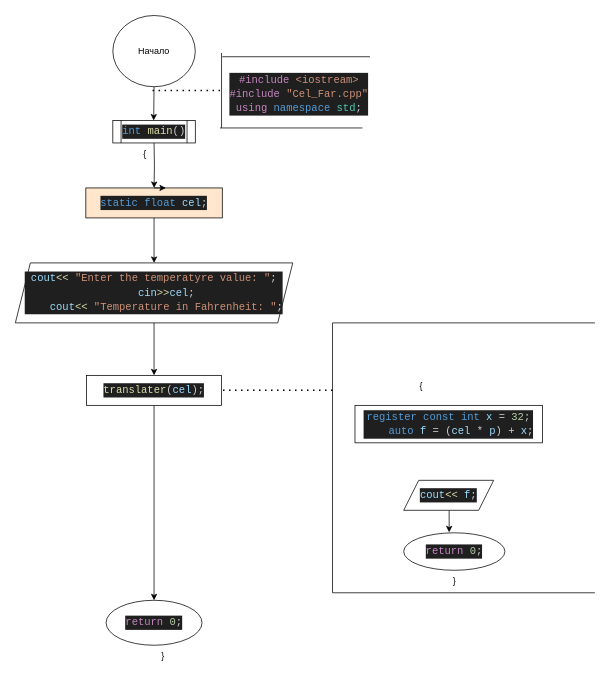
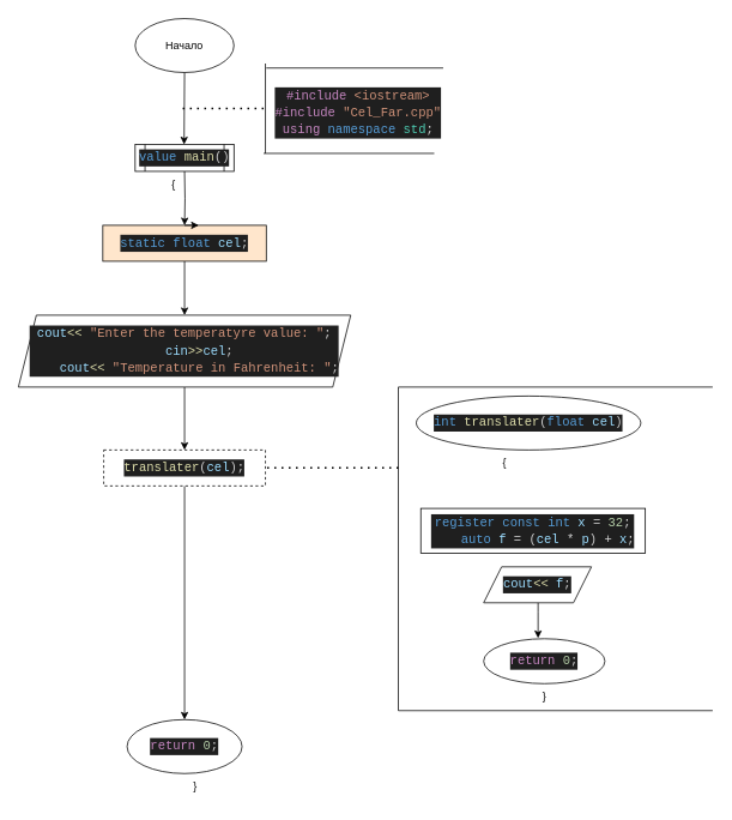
  <mxCell id="0" />
  <mxCell id="1" parent="0" />
  <mxCell id="2" style="edgeStyle=orthogonalEdgeStyle;rounded=0;orthogonalLoop=1;jettySize=auto;html=1;entryX=0.5;entryY=0;entryDx=0;entryDy=0;exitX=0.5;exitY=1;exitDx=0;exitDy=0;" parent="1" source="26" edge="1"><mxGeometry relative="1" as="geometry"><mxPoint x="204.5" y="110" as="sourcePoint" /><mxPoint x="204.5" y="160" as="targetPoint" /></mxGeometry></mxCell>
  <mxCell id="3" style="edgeStyle=orthogonalEdgeStyle;rounded=0;orthogonalLoop=1;jettySize=auto;html=1;entryX=0.5;entryY=0;entryDx=0;entryDy=0;" parent="1" source="4" target="9" edge="1"><mxGeometry relative="1" as="geometry" /></mxCell>
  <mxCell id="4" value="&lt;div style=&quot;color: rgb(204, 204, 204); background-color: rgb(31, 31, 31); font-family: Consolas, &amp;quot;Courier New&amp;quot;, monospace; font-size: 14px; line-height: 19px; white-space: pre;&quot;&gt;&lt;span style=&quot;color: #569cd6;&quot;&gt;static&lt;/span&gt; &lt;span style=&quot;color: #569cd6;&quot;&gt;float&lt;/span&gt; &lt;span style=&quot;color: #9cdcfe;&quot;&gt;cel&lt;/span&gt;;&lt;/div&gt;" style="rounded=0;whiteSpace=wrap;html=1;fillColor=#ffe6cc;" parent="1" vertex="1"><mxGeometry x="114" y="250" width="182" height="40" as="geometry" /></mxCell>
  <mxCell id="5" style="edgeStyle=orthogonalEdgeStyle;rounded=0;orthogonalLoop=1;jettySize=auto;html=1;entryX=0.5;entryY=0;entryDx=0;entryDy=0;" parent="1" target="4" edge="1"><mxGeometry relative="1" as="geometry"><mxPoint x="205" y="190" as="sourcePoint" /></mxGeometry></mxCell>
  <mxCell id="6" style="edgeStyle=orthogonalEdgeStyle;rounded=0;orthogonalLoop=1;jettySize=auto;html=1;exitX=0.5;exitY=0;exitDx=0;exitDy=0;entryX=0.587;entryY=-0.003;entryDx=0;entryDy=0;entryPerimeter=0;" parent="1" source="4" target="4" edge="1"><mxGeometry relative="1" as="geometry" /></mxCell>
  <mxCell id="7" value="{" style="text;html=1;align=center;verticalAlign=middle;whiteSpace=wrap;rounded=0;" parent="1" vertex="1"><mxGeometry x="163" y="190" width="60" height="30" as="geometry" /></mxCell>
  <mxCell id="8" style="edgeStyle=orthogonalEdgeStyle;rounded=0;orthogonalLoop=1;jettySize=auto;html=1;entryX=0.5;entryY=0;entryDx=0;entryDy=0;" parent="1" source="9" target="11" edge="1"><mxGeometry relative="1" as="geometry" /></mxCell>
  <mxCell id="9" value="&lt;div style=&quot;color: rgb(204, 204, 204); background-color: rgb(31, 31, 31); font-family: Consolas, &amp;quot;Courier New&amp;quot;, monospace; font-size: 14px; line-height: 19px; white-space: pre;&quot;&gt;&lt;div&gt;&lt;span style=&quot;color: #9cdcfe;&quot;&gt;cout&lt;/span&gt;&lt;span style=&quot;color: #dcdcaa;&quot;&gt;&amp;lt;&amp;lt;&lt;/span&gt; &lt;span style=&quot;color: #ce9178;&quot;&gt;&quot;Enter the temperatyre value: &quot;&lt;/span&gt;;&lt;/div&gt;&lt;div&gt;&amp;nbsp; &amp;nbsp; &lt;span style=&quot;color: #9cdcfe;&quot;&gt;cin&lt;/span&gt;&lt;span style=&quot;color: #dcdcaa;&quot;&gt;&amp;gt;&amp;gt;&lt;/span&gt;&lt;span style=&quot;color: #9cdcfe;&quot;&gt;cel&lt;/span&gt;;&lt;/div&gt;&lt;div&gt;&amp;nbsp; &amp;nbsp; &lt;span style=&quot;color: #9cdcfe;&quot;&gt;cout&lt;/span&gt;&lt;span style=&quot;color: #dcdcaa;&quot;&gt;&amp;lt;&amp;lt;&lt;/span&gt; &lt;span style=&quot;color: #ce9178;&quot;&gt;&quot;Temperature in Fahrenheit: &quot;&lt;/span&gt;;&lt;/div&gt;&lt;/div&gt;" style="shape=parallelogram;perimeter=parallelogramPerimeter;whiteSpace=wrap;html=1;fixedSize=1;" parent="1" vertex="1"><mxGeometry x="20" y="350" width="370" height="80" as="geometry" /></mxCell>
  <mxCell id="10" style="edgeStyle=orthogonalEdgeStyle;rounded=0;orthogonalLoop=1;jettySize=auto;html=1;entryX=0.5;entryY=0;entryDx=0;entryDy=0;" parent="1" source="11" target="23" edge="1"><mxGeometry relative="1" as="geometry" /></mxCell>
- <mxCell id="11" value="&lt;div style=&quot;color: rgb(204, 204, 204); background-color: rgb(31, 31, 31); font-family: Consolas, &amp;quot;Courier New&amp;quot;, monospace; font-size: 14px; line-height: 19px; white-space: pre;&quot;&gt;&lt;span style=&quot;color: #dcdcaa;&quot;&gt;translater&lt;/span&gt;(&lt;span style=&quot;color: #9cdcfe;&quot;&gt;cel&lt;/span&gt;);&lt;/div&gt;" style="rounded=0;whiteSpace=wrap;html=1;" parent="1" vertex="1"><mxGeometry x="115" y="500" width="180" height="40" as="geometry" /></mxCell>
+ <mxCell id="11" value="&lt;div style=&quot;color: rgb(204, 204, 204); background-color: rgb(31, 31, 31); font-family: Consolas, &amp;quot;Courier New&amp;quot;, monospace; font-size: 14px; line-height: 19px; white-space: pre;&quot;&gt;&lt;span style=&quot;color: #dcdcaa;&quot;&gt;translater&lt;/span&gt;(&lt;span style=&quot;color: #9cdcfe;&quot;&gt;cel&lt;/span&gt;);&lt;/div&gt;" style="rounded=0;whiteSpace=wrap;html=1;dashed=1;" parent="1" vertex="1"><mxGeometry x="115" y="500" width="180" height="40" as="geometry" /></mxCell>
  <mxCell id="12" value="" style="endArrow=none;dashed=1;html=1;dashPattern=1 3;strokeWidth=2;rounded=0;entryX=1;entryY=0.5;entryDx=0;entryDy=0;" parent="1" target="11" edge="1"><mxGeometry width="50" height="50" relative="1" as="geometry"><mxPoint x="443" y="520" as="sourcePoint" /><mxPoint x="213" y="540" as="targetPoint" /><Array as="points" /></mxGeometry></mxCell>
  <mxCell id="13" value="" style="endArrow=none;html=1;rounded=0;" parent="1" edge="1"><mxGeometry width="50" height="50" relative="1" as="geometry"><mxPoint x="443" y="790" as="sourcePoint" /><mxPoint x="443" y="430" as="targetPoint" /></mxGeometry></mxCell>
+ <mxCell id="14" value="&lt;div style=&quot;color: rgb(204, 204, 204); background-color: rgb(31, 31, 31); font-family: Consolas, &amp;quot;Courier New&amp;quot;, monospace; font-size: 14px; line-height: 19px; white-space: pre;&quot;&gt;&lt;span style=&quot;color: #569cd6;&quot;&gt;int&lt;/span&gt; &lt;span style=&quot;color: #dcdcaa;&quot;&gt;translater&lt;/span&gt;(&lt;span style=&quot;color: #569cd6;&quot;&gt;float&lt;/span&gt; &lt;span style=&quot;color: #9cdcfe;&quot;&gt;cel&lt;/span&gt;)&lt;/div&gt;" style="ellipse;whiteSpace=wrap;html=1;" parent="1" vertex="1"><mxGeometry x="463" y="440" width="250" height="60" as="geometry" /></mxCell>
  <mxCell id="15" value="" style="endArrow=none;html=1;rounded=0;" parent="1" edge="1"><mxGeometry width="50" height="50" relative="1" as="geometry"><mxPoint x="443" y="430" as="sourcePoint" /><mxPoint x="793" y="430" as="targetPoint" /></mxGeometry></mxCell>
- <mxCell id="16" value="&lt;div style=&quot;color: rgb(204, 204, 204); background-color: rgb(31, 31, 31); font-family: Consolas, &amp;quot;Courier New&amp;quot;, monospace; font-size: 14px; line-height: 19px; white-space: pre;&quot;&gt;&lt;div&gt;&lt;span style=&quot;color: #569cd6;&quot;&gt;register&lt;/span&gt; &lt;span style=&quot;color: #569cd6;&quot;&gt;const&lt;/span&gt; &lt;span style=&quot;color: #569cd6;&quot;&gt;int&lt;/span&gt; &lt;span style=&quot;color: #9cdcfe;&quot;&gt;x&lt;/span&gt; &lt;span style=&quot;color: #d4d4d4;&quot;&gt;=&lt;/span&gt; &lt;span style=&quot;color: #b5cea8;&quot;&gt;32&lt;/span&gt;;&lt;/div&gt;&lt;div&gt;&amp;nbsp; &amp;nbsp; &lt;span style=&quot;color: #569cd6;&quot;&gt;auto&lt;/span&gt; &lt;span style=&quot;color: #9cdcfe;&quot;&gt;f&lt;/span&gt; &lt;span style=&quot;color: #d4d4d4;&quot;&gt;=&lt;/span&gt; (&lt;span style=&quot;color: #9cdcfe;&quot;&gt;cel&lt;/span&gt; &lt;span style=&quot;color: #d4d4d4;&quot;&gt;*&lt;/span&gt; &lt;span style=&quot;color: #9cdcfe;&quot;&gt;p&lt;/span&gt;) &lt;span style=&quot;color: #d4d4d4;&quot;&gt;+&lt;/span&gt; &lt;span style=&quot;color: #9cdcfe;&quot;&gt;x&lt;/span&gt;;&lt;/div&gt;&lt;/div&gt;" style="rounded=0;whiteSpace=wrap;html=1;" parent="1" vertex="1"><mxGeometry x="473" y="540" width="250" height="50" as="geometry" /></mxCell>
+ <mxCell id="16" value="&lt;div style=&quot;color: rgb(204, 204, 204); background-color: rgb(31, 31, 31); font-family: Consolas, &amp;quot;Courier New&amp;quot;, monospace; font-size: 14px; line-height: 19px; white-space: pre;&quot;&gt;&lt;div&gt;&lt;span style=&quot;color: #569cd6;&quot;&gt;register&lt;/span&gt; &lt;span style=&quot;color: #569cd6;&quot;&gt;const&lt;/span&gt; &lt;span style=&quot;color: #569cd6;&quot;&gt;int&lt;/span&gt; &lt;span style=&quot;color: #9cdcfe;&quot;&gt;x&lt;/span&gt; &lt;span style=&quot;color: #d4d4d4;&quot;&gt;=&lt;/span&gt; &lt;span style=&quot;color: #b5cea8;&quot;&gt;32&lt;/span&gt;;&lt;/div&gt;&lt;div&gt;&amp;nbsp; &amp;nbsp; &lt;span style=&quot;color: #569cd6;&quot;&gt;auto&lt;/span&gt; &lt;span style=&quot;color: #9cdcfe;&quot;&gt;f&lt;/span&gt; &lt;span style=&quot;color: #d4d4d4;&quot;&gt;=&lt;/span&gt; (&lt;span style=&quot;color: #9cdcfe;&quot;&gt;cel&lt;/span&gt; &lt;span style=&quot;color: #d4d4d4;&quot;&gt;*&lt;/span&gt; &lt;span style=&quot;color: #9cdcfe;&quot;&gt;p&lt;/span&gt;) &lt;span style=&quot;color: #d4d4d4;&quot;&gt;+&lt;/span&gt; &lt;span style=&quot;color: #9cdcfe;&quot;&gt;x&lt;/span&gt;;&lt;/div&gt;&lt;/div&gt;" style="rounded=0;whiteSpace=wrap;html=1;" parent="1" vertex="1"><mxGeometry x="468" y="565" width="250" height="50" as="geometry" /></mxCell>
  <mxCell id="17" value="{" style="text;html=1;align=center;verticalAlign=middle;whiteSpace=wrap;rounded=0;" parent="1" vertex="1"><mxGeometry x="540" y="500" width="43" height="30" as="geometry" /></mxCell>
  <mxCell id="18" style="edgeStyle=orthogonalEdgeStyle;rounded=0;orthogonalLoop=1;jettySize=auto;html=1;entryX=0.449;entryY=-0.012;entryDx=0;entryDy=0;entryPerimeter=0;" parent="1" source="19" target="20" edge="1"><mxGeometry relative="1" as="geometry"><mxPoint x="598" y="690" as="targetPoint" /><Array as="points"><mxPoint x="598" y="680" /></Array></mxGeometry></mxCell>
- <mxCell id="19" value="&lt;div style=&quot;color: rgb(204, 204, 204); background-color: rgb(31, 31, 31); font-family: Consolas, &amp;quot;Courier New&amp;quot;, monospace; font-size: 14px; line-height: 19px; white-space: pre;&quot;&gt;&lt;span style=&quot;color: #9cdcfe;&quot;&gt;cout&lt;/span&gt;&lt;span style=&quot;color: #dcdcaa;&quot;&gt;&amp;lt;&amp;lt;&lt;/span&gt; &lt;span style=&quot;color: #9cdcfe;&quot;&gt;f&lt;/span&gt;;&lt;/div&gt;" style="shape=parallelogram;perimeter=parallelogramPerimeter;whiteSpace=wrap;html=1;fixedSize=1;" parent="1" vertex="1"><mxGeometry x="538" y="640" width="120" height="40" as="geometry" /></mxCell>
+ <mxCell id="19" value="&lt;div style=&quot;color: rgb(204, 204, 204); background-color: rgb(31, 31, 31); font-family: Consolas, &amp;quot;Courier New&amp;quot;, monospace; font-size: 14px; line-height: 19px; white-space: pre;&quot;&gt;&lt;span style=&quot;color: #9cdcfe;&quot;&gt;cout&lt;/span&gt;&lt;span style=&quot;color: #dcdcaa;&quot;&gt;&amp;lt;&amp;lt;&lt;/span&gt; &lt;span style=&quot;color: #9cdcfe;&quot;&gt;f&lt;/span&gt;;&lt;/div&gt;" style="shape=parallelogram;perimeter=parallelogramPerimeter;whiteSpace=wrap;html=1;fixedSize=1;" parent="1" vertex="1"><mxGeometry x="538" y="630" width="120" height="40" as="geometry" /></mxCell>
  <mxCell id="20" value="&lt;div style=&quot;color: rgb(204, 204, 204); background-color: rgb(31, 31, 31); font-family: Consolas, &amp;quot;Courier New&amp;quot;, monospace; font-size: 14px; line-height: 19px; white-space: pre;&quot;&gt;&lt;span style=&quot;color: #c586c0;&quot;&gt;return&lt;/span&gt; &lt;span style=&quot;color: #b5cea8;&quot;&gt;0&lt;/span&gt;;&lt;/div&gt;" style="ellipse;whiteSpace=wrap;html=1;" parent="1" vertex="1"><mxGeometry x="538" y="710" width="135" height="50" as="geometry" /></mxCell>
  <mxCell id="21" value="}" style="text;html=1;align=center;verticalAlign=middle;whiteSpace=wrap;rounded=0;" parent="1" vertex="1"><mxGeometry x="575.5" y="760" width="60" height="30" as="geometry" /></mxCell>
  <mxCell id="22" value="" style="endArrow=none;html=1;rounded=0;" parent="1" edge="1"><mxGeometry width="50" height="50" relative="1" as="geometry"><mxPoint x="443" y="790" as="sourcePoint" /><mxPoint x="793" y="790" as="targetPoint" /></mxGeometry></mxCell>
  <mxCell id="23" value="&lt;div style=&quot;color: rgb(204, 204, 204); background-color: rgb(31, 31, 31); font-family: Consolas, &amp;quot;Courier New&amp;quot;, monospace; font-size: 14px; line-height: 19px; white-space: pre;&quot;&gt;&lt;span style=&quot;color: #c586c0;&quot;&gt;return&lt;/span&gt; &lt;span style=&quot;color: #b5cea8;&quot;&gt;0&lt;/span&gt;;&lt;/div&gt;" style="ellipse;whiteSpace=wrap;html=1;" parent="1" vertex="1"><mxGeometry x="141" y="800" width="128" height="60" as="geometry" /></mxCell>
  <mxCell id="24" value="}" style="text;html=1;align=center;verticalAlign=middle;whiteSpace=wrap;rounded=0;" parent="1" vertex="1"><mxGeometry x="187" y="860" width="60" height="30" as="geometry" /></mxCell>
- <mxCell id="25" value="&lt;div style=&quot;color: rgb(204, 204, 204); background-color: rgb(31, 31, 31); font-family: Consolas, &amp;quot;Courier New&amp;quot;, monospace; font-size: 14px; line-height: 19px; white-space: pre;&quot;&gt;&lt;span style=&quot;color: #569cd6;&quot;&gt;int&lt;/span&gt; &lt;span style=&quot;color: #dcdcaa;&quot;&gt;main&lt;/span&gt;()&lt;/div&gt;" style="shape=process;whiteSpace=wrap;html=1;backgroundOutline=1;" vertex="1" parent="1"><mxGeometry x="150" y="160" width="110" height="30" as="geometry" /></mxCell>
- <mxCell id="26" value="Начало" style="ellipse;whiteSpace=wrap;html=1;" vertex="1" parent="1"><mxGeometry x="150" y="20" width="110" height="95" as="geometry" /></mxCell>
+ <mxCell id="25" value="&lt;div style=&quot;color: rgb(204, 204, 204); background-color: rgb(31, 31, 31); font-family: Consolas, &amp;quot;Courier New&amp;quot;, monospace; font-size: 14px; line-height: 19px; white-space: pre;&quot;&gt;&lt;span style=&quot;color: #569cd6;&quot;&gt;value&lt;/span&gt; &lt;span style=&quot;color: #dcdcaa;&quot;&gt;main&lt;/span&gt;()&lt;/div&gt;" style="shape=process;whiteSpace=wrap;html=1;backgroundOutline=1;" vertex="1" parent="1"><mxGeometry x="150" y="160" width="110" height="30" as="geometry" /></mxCell>
+ <mxCell id="26" value="Начало" style="ellipse;whiteSpace=wrap;html=1;" vertex="1" parent="1"><mxGeometry x="150" y="20" width="110" height="60" as="geometry" /></mxCell>
  <mxCell id="27" value="" style="endArrow=none;dashed=1;html=1;dashPattern=1 3;strokeWidth=2;rounded=0;" edge="1" parent="1"><mxGeometry width="50" height="50" relative="1" as="geometry"><mxPoint x="203" y="120" as="sourcePoint" /><mxPoint x="293" y="120" as="targetPoint" /></mxGeometry></mxCell>
  <mxCell id="28" value="" style="endArrow=none;html=1;rounded=0;" edge="1" parent="1"><mxGeometry width="50" height="50" relative="1" as="geometry"><mxPoint x="483" y="170" as="sourcePoint" /><mxPoint x="293" y="170" as="targetPoint" /></mxGeometry></mxCell>
  <mxCell id="29" value="" style="endArrow=none;html=1;rounded=0;" edge="1" parent="1"><mxGeometry width="50" height="50" relative="1" as="geometry"><mxPoint x="296" y="75" as="sourcePoint" /><mxPoint x="493" y="75" as="targetPoint" /></mxGeometry></mxCell>
  <mxCell id="30" value="" style="endArrow=none;html=1;rounded=0;" edge="1" parent="1"><mxGeometry width="50" height="50" relative="1" as="geometry"><mxPoint x="295" y="170" as="sourcePoint" /><mxPoint x="295" y="70" as="targetPoint" /></mxGeometry></mxCell>
  <mxCell id="31" value="&lt;div style=&quot;color: rgb(204, 204, 204); background-color: rgb(31, 31, 31); font-family: Consolas, &amp;quot;Courier New&amp;quot;, monospace; font-size: 14px; line-height: 19px; white-space: pre;&quot;&gt;&lt;div&gt;&lt;span style=&quot;color: #c586c0;&quot;&gt;#include&lt;/span&gt;&lt;span style=&quot;color: #569cd6;&quot;&gt; &lt;/span&gt;&lt;span style=&quot;color: #ce9178;&quot;&gt;&amp;lt;iostream&amp;gt;&lt;/span&gt;&lt;/div&gt;&lt;div&gt;&lt;span style=&quot;color: #c586c0;&quot;&gt;#include&lt;/span&gt;&lt;span style=&quot;color: #569cd6;&quot;&gt; &lt;/span&gt;&lt;span style=&quot;color: #ce9178;&quot;&gt;&quot;Cel_Far.cpp&quot;&lt;/span&gt;&lt;/div&gt;&lt;div&gt;&lt;span style=&quot;color: #c586c0;&quot;&gt;using&lt;/span&gt; &lt;span style=&quot;color: #569cd6;&quot;&gt;namespace&lt;/span&gt; &lt;span style=&quot;color: #4ec9b0;&quot;&gt;std&lt;/span&gt;;&lt;/div&gt;&lt;/div&gt;" style="text;html=1;align=center;verticalAlign=middle;whiteSpace=wrap;rounded=0;" vertex="1" parent="1"><mxGeometry x="297" y="90" width="203" height="70" as="geometry" /></mxCell>
